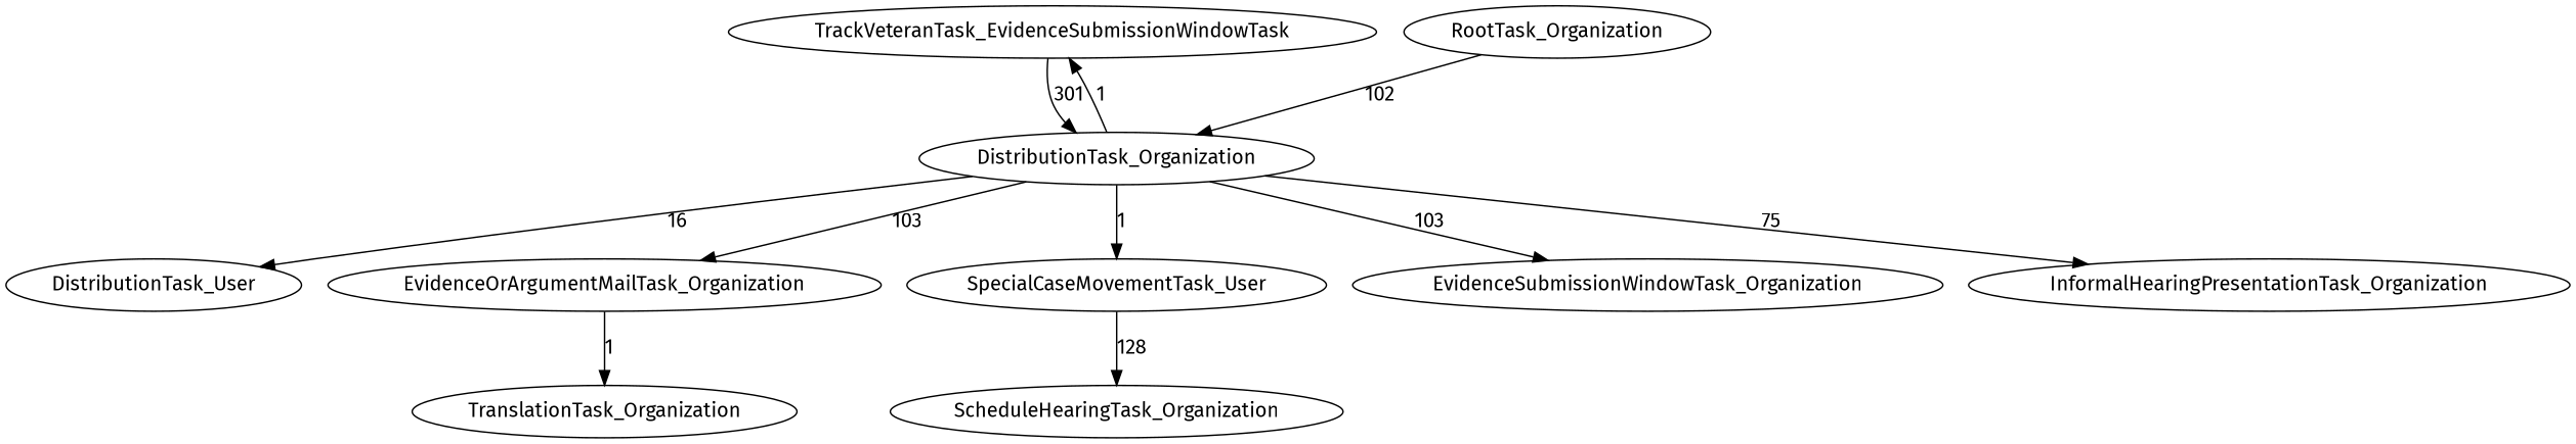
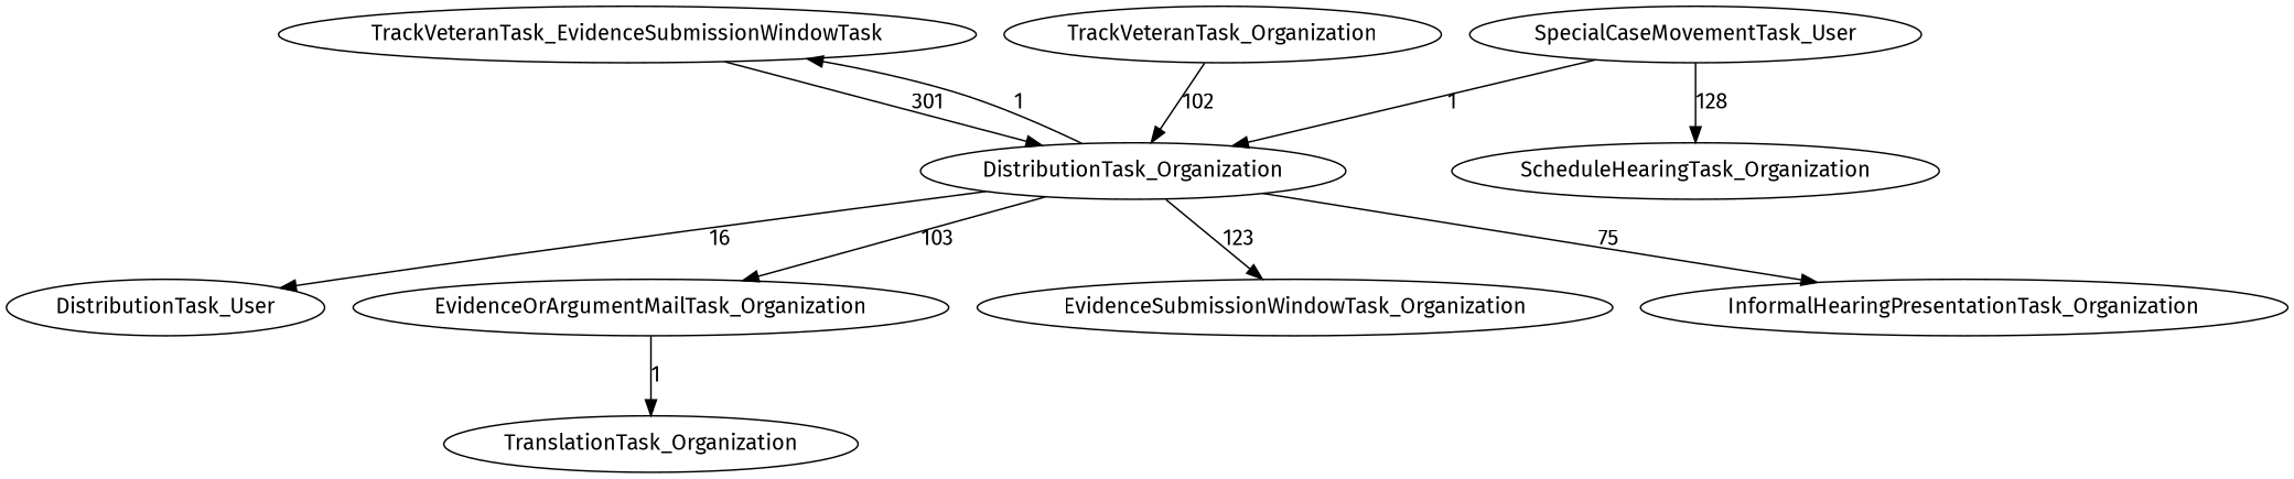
  digraph {
    fontname="Fira Sans"
    rankdir=TB
    node [fontname="Fira Sans"]
    edge [fontname="Fira Sans"]
    n1 [label=TrackVeteranTask_EvidenceSubmissionWindowTask]
    DistributionTask_Organization
    n3 [label=DistributionTask_User]
    EvidenceOrArgumentMailTask_Organization
    SpecialCaseMovementTask_User
    EvidenceSubmissionWindowTask_Organization
    InformalHearingPresentationTask_Organization
    TranslationTask_Organization
    ScheduleHearingTask_Organization
-   RootTask_Organization
+   RootTask_Organization [label=TrackVeteranTask_Organization]
    n1 -> DistributionTask_Organization [label=301]
    DistributionTask_Organization -> n1 [label=1]
    DistributionTask_Organization -> n3 [label=16]
    DistributionTask_Organization -> EvidenceOrArgumentMailTask_Organization [label=103]
-   DistributionTask_Organization -> SpecialCaseMovementTask_User [label=1]
-   DistributionTask_Organization -> EvidenceSubmissionWindowTask_Organization [label=103]
+   SpecialCaseMovementTask_User -> DistributionTask_Organization [label=1]
+   DistributionTask_Organization -> EvidenceSubmissionWindowTask_Organization [label=123]
    DistributionTask_Organization -> InformalHearingPresentationTask_Organization [label=75]
    EvidenceOrArgumentMailTask_Organization -> TranslationTask_Organization [label=1]
    SpecialCaseMovementTask_User -> ScheduleHearingTask_Organization [label=128]
    RootTask_Organization -> DistributionTask_Organization [label=102]
  }
